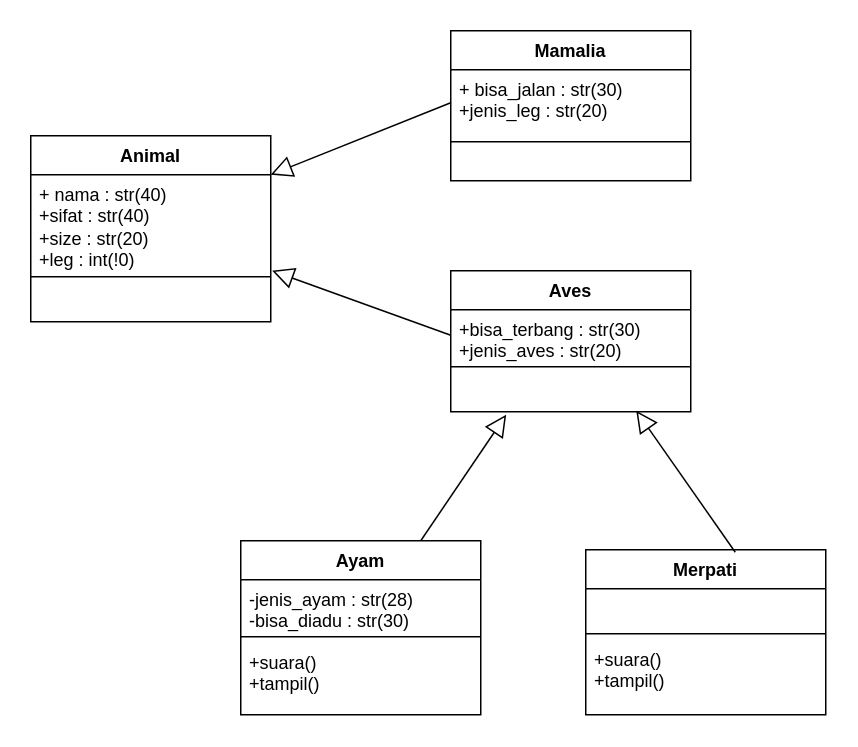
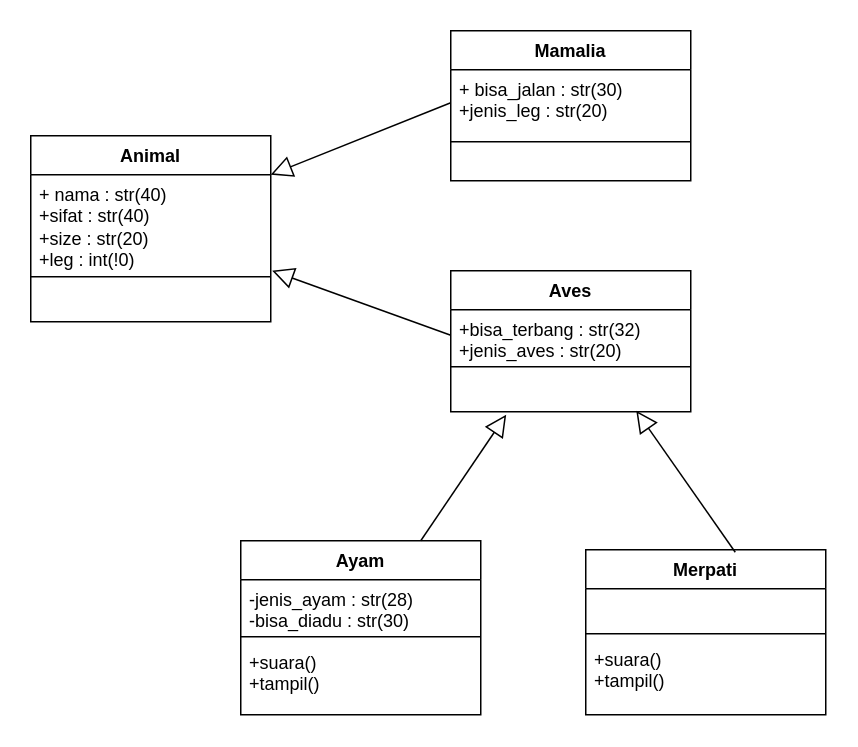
  <mxCell id="0" />
  <mxCell id="1" parent="0" />
  <mxCell id="2" value="Animal" style="swimlane;fontStyle=1;align=center;verticalAlign=top;childLayout=stackLayout;horizontal=1;startSize=26;horizontalStack=0;resizeParent=1;resizeParentMax=0;resizeLast=0;collapsible=1;marginBottom=0;whiteSpace=wrap;html=1;" parent="1" vertex="1"><mxGeometry x="20" y="90" width="160" height="124" as="geometry" /></mxCell>
  <mxCell id="3" value="+ nama : str(40)&lt;br&gt;+sifat : str(40)&lt;br&gt;+size : str(20)&lt;br&gt;+leg : int(!0)" style="text;strokeColor=none;fillColor=none;align=left;verticalAlign=top;spacingLeft=4;spacingRight=4;overflow=hidden;rotatable=0;points=[[0,0.5],[1,0.5]];portConstraint=eastwest;whiteSpace=wrap;html=1;" parent="2" vertex="1"><mxGeometry y="26" width="160" height="64" as="geometry" /></mxCell>
  <mxCell id="4" value="" style="line;strokeWidth=1;fillColor=none;align=left;verticalAlign=middle;spacingTop=-1;spacingLeft=3;spacingRight=3;rotatable=0;labelPosition=right;points=[];portConstraint=eastwest;strokeColor=inherit;" parent="2" vertex="1"><mxGeometry y="90" width="160" height="8" as="geometry" /></mxCell>
  <mxCell id="5" value="&amp;nbsp;" style="text;strokeColor=none;fillColor=none;align=left;verticalAlign=top;spacingLeft=4;spacingRight=4;overflow=hidden;rotatable=0;points=[[0,0.5],[1,0.5]];portConstraint=eastwest;whiteSpace=wrap;html=1;" parent="2" vertex="1"><mxGeometry y="98" width="160" height="26" as="geometry" /></mxCell>
  <mxCell id="6" value="Mamalia" style="swimlane;fontStyle=1;align=center;verticalAlign=top;childLayout=stackLayout;horizontal=1;startSize=26;horizontalStack=0;resizeParent=1;resizeParentMax=0;resizeLast=0;collapsible=1;marginBottom=0;whiteSpace=wrap;html=1;" parent="1" vertex="1"><mxGeometry x="300" y="20" width="160" height="100" as="geometry" /></mxCell>
  <mxCell id="7" value="+ bisa_jalan : str(30)&lt;br&gt;+jenis_leg : str(20)" style="text;strokeColor=none;fillColor=none;align=left;verticalAlign=top;spacingLeft=4;spacingRight=4;overflow=hidden;rotatable=0;points=[[0,0.5],[1,0.5]];portConstraint=eastwest;whiteSpace=wrap;html=1;" parent="6" vertex="1"><mxGeometry y="26" width="160" height="44" as="geometry" /></mxCell>
  <mxCell id="8" value="" style="line;strokeWidth=1;fillColor=none;align=left;verticalAlign=middle;spacingTop=-1;spacingLeft=3;spacingRight=3;rotatable=0;labelPosition=right;points=[];portConstraint=eastwest;strokeColor=inherit;" parent="6" vertex="1"><mxGeometry y="70" width="160" height="8" as="geometry" /></mxCell>
  <mxCell id="9" value="&amp;nbsp;" style="text;strokeColor=none;fillColor=none;align=left;verticalAlign=top;spacingLeft=4;spacingRight=4;overflow=hidden;rotatable=0;points=[[0,0.5],[1,0.5]];portConstraint=eastwest;whiteSpace=wrap;html=1;" parent="6" vertex="1"><mxGeometry y="78" width="160" height="22" as="geometry" /></mxCell>
  <mxCell id="10" value="" style="endArrow=block;endFill=0;endSize=12;html=1;rounded=0;exitX=0;exitY=0.5;exitDx=0;exitDy=0;" parent="1" source="7" target="3" edge="1"><mxGeometry width="160" relative="1" as="geometry"><mxPoint x="340" y="130" as="sourcePoint" /><mxPoint x="500" y="130" as="targetPoint" /></mxGeometry></mxCell>
  <mxCell id="11" value="Aves" style="swimlane;fontStyle=1;align=center;verticalAlign=top;childLayout=stackLayout;horizontal=1;startSize=26;horizontalStack=0;resizeParent=1;resizeParentMax=0;resizeLast=0;collapsible=1;marginBottom=0;whiteSpace=wrap;html=1;" parent="1" vertex="1"><mxGeometry x="300" y="180" width="160" height="94" as="geometry" /></mxCell>
- <mxCell id="12" value="+bisa_terbang : str(30)&lt;br&gt;+jenis_aves : str(20)" style="text;strokeColor=none;fillColor=none;align=left;verticalAlign=top;spacingLeft=4;spacingRight=4;overflow=hidden;rotatable=0;points=[[0,0.5],[1,0.5]];portConstraint=eastwest;whiteSpace=wrap;html=1;" parent="11" vertex="1"><mxGeometry y="26" width="160" height="34" as="geometry" /></mxCell>
+ <mxCell id="12" value="+bisa_terbang : str(32)&lt;br&gt;+jenis_aves : str(20)" style="text;strokeColor=none;fillColor=none;align=left;verticalAlign=top;spacingLeft=4;spacingRight=4;overflow=hidden;rotatable=0;points=[[0,0.5],[1,0.5]];portConstraint=eastwest;whiteSpace=wrap;html=1;" parent="11" vertex="1"><mxGeometry y="26" width="160" height="34" as="geometry" /></mxCell>
  <mxCell id="13" value="" style="line;strokeWidth=1;fillColor=none;align=left;verticalAlign=middle;spacingTop=-1;spacingLeft=3;spacingRight=3;rotatable=0;labelPosition=right;points=[];portConstraint=eastwest;strokeColor=inherit;" parent="11" vertex="1"><mxGeometry y="60" width="160" height="8" as="geometry" /></mxCell>
  <mxCell id="14" value="&amp;nbsp;" style="text;strokeColor=none;fillColor=none;align=left;verticalAlign=top;spacingLeft=4;spacingRight=4;overflow=hidden;rotatable=0;points=[[0,0.5],[1,0.5]];portConstraint=eastwest;whiteSpace=wrap;html=1;" parent="11" vertex="1"><mxGeometry y="68" width="160" height="26" as="geometry" /></mxCell>
  <mxCell id="15" value="" style="endArrow=block;endFill=0;endSize=12;html=1;rounded=0;exitX=0;exitY=0.5;exitDx=0;exitDy=0;entryX=1.006;entryY=0;entryDx=0;entryDy=0;entryPerimeter=0;" parent="1" source="12" target="4" edge="1"><mxGeometry width="160" relative="1" as="geometry"><mxPoint x="260" y="150" as="sourcePoint" /><mxPoint x="290" y="220" as="targetPoint" /></mxGeometry></mxCell>
  <mxCell id="16" value="Ayam" style="swimlane;fontStyle=1;align=center;verticalAlign=top;childLayout=stackLayout;horizontal=1;startSize=26;horizontalStack=0;resizeParent=1;resizeParentMax=0;resizeLast=0;collapsible=1;marginBottom=0;whiteSpace=wrap;html=1;" parent="1" vertex="1"><mxGeometry x="160" y="360" width="160" height="116" as="geometry" /></mxCell>
  <mxCell id="17" value="-jenis_ayam : str(28)&lt;br&gt;-bisa_diadu : str(30)" style="text;strokeColor=none;fillColor=none;align=left;verticalAlign=top;spacingLeft=4;spacingRight=4;overflow=hidden;rotatable=0;points=[[0,0.5],[1,0.5]];portConstraint=eastwest;whiteSpace=wrap;html=1;" parent="16" vertex="1"><mxGeometry y="26" width="160" height="34" as="geometry" /></mxCell>
  <mxCell id="18" value="" style="line;strokeWidth=1;fillColor=none;align=left;verticalAlign=middle;spacingTop=-1;spacingLeft=3;spacingRight=3;rotatable=0;labelPosition=right;points=[];portConstraint=eastwest;strokeColor=inherit;" parent="16" vertex="1"><mxGeometry y="60" width="160" height="8" as="geometry" /></mxCell>
  <mxCell id="19" value="+suara()&lt;br&gt;+tampil()" style="text;strokeColor=none;fillColor=none;align=left;verticalAlign=top;spacingLeft=4;spacingRight=4;overflow=hidden;rotatable=0;points=[[0,0.5],[1,0.5]];portConstraint=eastwest;whiteSpace=wrap;html=1;" parent="16" vertex="1"><mxGeometry y="68" width="160" height="48" as="geometry" /></mxCell>
  <mxCell id="20" value="" style="endArrow=block;endFill=0;endSize=12;html=1;rounded=0;exitX=0.75;exitY=0;exitDx=0;exitDy=0;entryX=0.231;entryY=1.077;entryDx=0;entryDy=0;entryPerimeter=0;" parent="1" source="16" target="14" edge="1"><mxGeometry width="160" relative="1" as="geometry"><mxPoint x="260" y="250" as="sourcePoint" /><mxPoint x="320" y="274" as="targetPoint" /></mxGeometry></mxCell>
  <mxCell id="21" value="Merpati" style="swimlane;fontStyle=1;align=center;verticalAlign=top;childLayout=stackLayout;horizontal=1;startSize=26;horizontalStack=0;resizeParent=1;resizeParentMax=0;resizeLast=0;collapsible=1;marginBottom=0;whiteSpace=wrap;html=1;" parent="1" vertex="1"><mxGeometry x="390" y="366" width="160" height="110" as="geometry" /></mxCell>
  <mxCell id="22" value="&amp;nbsp;" style="text;strokeColor=none;fillColor=none;align=left;verticalAlign=top;spacingLeft=4;spacingRight=4;overflow=hidden;rotatable=0;points=[[0,0.5],[1,0.5]];portConstraint=eastwest;whiteSpace=wrap;html=1;" parent="21" vertex="1"><mxGeometry y="26" width="160" height="26" as="geometry" /></mxCell>
  <mxCell id="23" value="" style="line;strokeWidth=1;fillColor=none;align=left;verticalAlign=middle;spacingTop=-1;spacingLeft=3;spacingRight=3;rotatable=0;labelPosition=right;points=[];portConstraint=eastwest;strokeColor=inherit;" parent="21" vertex="1"><mxGeometry y="52" width="160" height="8" as="geometry" /></mxCell>
  <mxCell id="24" value="+suara()&lt;br&gt;+tampil()" style="text;strokeColor=none;fillColor=none;align=left;verticalAlign=top;spacingLeft=4;spacingRight=4;overflow=hidden;rotatable=0;points=[[0,0.5],[1,0.5]];portConstraint=eastwest;whiteSpace=wrap;html=1;" parent="21" vertex="1"><mxGeometry y="60" width="160" height="50" as="geometry" /></mxCell>
  <mxCell id="25" value="" style="endArrow=block;endFill=0;endSize=12;html=1;rounded=0;exitX=0.623;exitY=0.015;exitDx=0;exitDy=0;exitPerimeter=0;entryX=0.773;entryY=0.974;entryDx=0;entryDy=0;entryPerimeter=0;" parent="1" source="21" target="14" edge="1"><mxGeometry width="160" relative="1" as="geometry"><mxPoint x="540" y="423" as="sourcePoint" /><mxPoint x="420" y="280" as="targetPoint" /></mxGeometry></mxCell>
